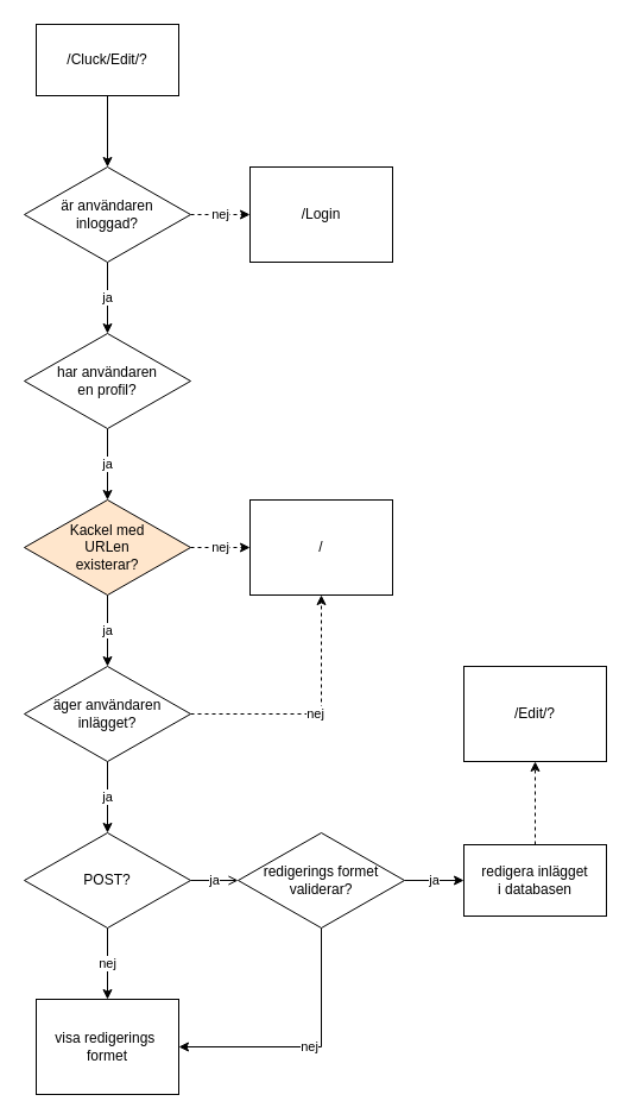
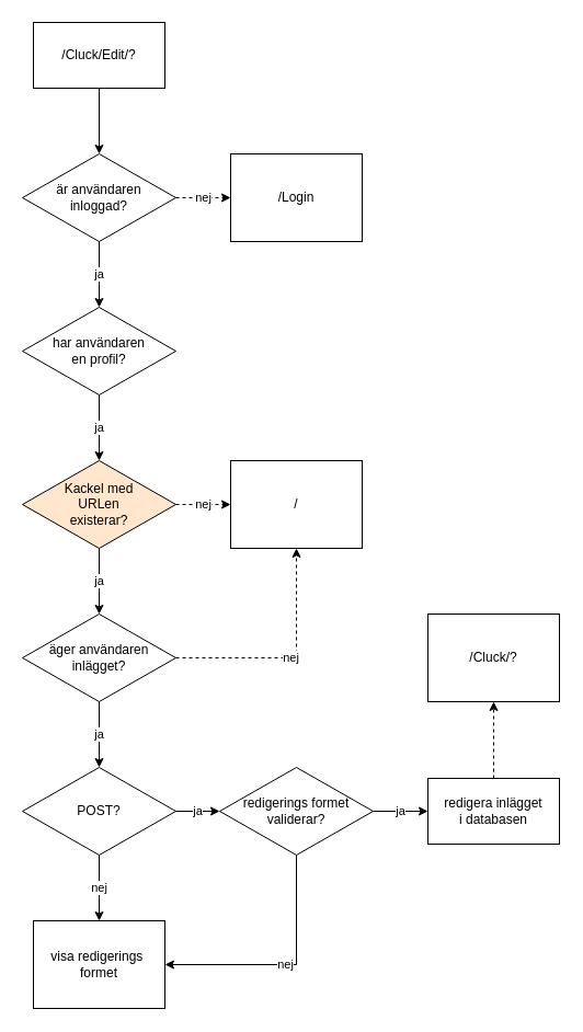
  <mxCell id="0" />
  <mxCell id="1" parent="0" />
  <mxCell id="2" value="" style="edgeStyle=orthogonalEdgeStyle;rounded=0;orthogonalLoop=1;jettySize=auto;html=1;" edge="1" parent="1" source="3" target="9"><mxGeometry relative="1" as="geometry" /></mxCell>
  <mxCell id="3" value="/Cluck/Edit/?" style="rounded=0;whiteSpace=wrap;html=1;" vertex="1" parent="1"><mxGeometry x="30" y="20" width="120" height="60" as="geometry" /></mxCell>
  <mxCell id="4" value="nej" style="edgeStyle=orthogonalEdgeStyle;rounded=0;orthogonalLoop=1;jettySize=auto;html=1;dashed=1;" edge="1" parent="1" source="6" target="22"><mxGeometry relative="1" as="geometry" /></mxCell>
  <mxCell id="5" value="ja" style="edgeStyle=orthogonalEdgeStyle;rounded=0;orthogonalLoop=1;jettySize=auto;html=1;" edge="1" parent="1" source="6" target="14"><mxGeometry relative="1" as="geometry" /></mxCell>
  <mxCell id="6" value="Kackel med&lt;br&gt;URLen&lt;br&gt;existerar?" style="rhombus;whiteSpace=wrap;html=1;rounded=0;fillColor=#ffe6cc;" vertex="1" parent="1"><mxGeometry x="20" y="420" width="140" height="80" as="geometry" /></mxCell>
  <mxCell id="7" value="ja" style="edgeStyle=orthogonalEdgeStyle;rounded=0;orthogonalLoop=1;jettySize=auto;html=1;" edge="1" parent="1" source="9" target="11"><mxGeometry relative="1" as="geometry" /></mxCell>
  <mxCell id="8" value="nej" style="edgeStyle=orthogonalEdgeStyle;rounded=0;orthogonalLoop=1;jettySize=auto;html=1;dashed=1;" edge="1" parent="1" source="9" target="23"><mxGeometry relative="1" as="geometry" /></mxCell>
  <mxCell id="9" value="är användaren&lt;br&gt;inloggad?" style="rhombus;whiteSpace=wrap;html=1;rounded=0;" vertex="1" parent="1"><mxGeometry x="20" y="140" width="140" height="80" as="geometry" /></mxCell>
  <mxCell id="10" value="ja" style="edgeStyle=orthogonalEdgeStyle;rounded=0;orthogonalLoop=1;jettySize=auto;html=1;" edge="1" parent="1" source="11" target="6"><mxGeometry relative="1" as="geometry" /></mxCell>
  <mxCell id="11" value="har användaren&lt;br&gt;en profil?" style="rhombus;whiteSpace=wrap;html=1;rounded=0;" vertex="1" parent="1"><mxGeometry x="20" y="280" width="140" height="80" as="geometry" /></mxCell>
  <mxCell id="12" value="ja" style="edgeStyle=orthogonalEdgeStyle;rounded=0;orthogonalLoop=1;jettySize=auto;html=1;" edge="1" parent="1" source="14" target="17"><mxGeometry relative="1" as="geometry" /></mxCell>
  <mxCell id="13" value="nej" style="edgeStyle=orthogonalEdgeStyle;rounded=0;orthogonalLoop=1;jettySize=auto;html=1;entryX=0.5;entryY=1;entryDx=0;entryDy=0;dashed=1;" edge="1" parent="1" source="14" target="22"><mxGeometry relative="1" as="geometry" /></mxCell>
  <mxCell id="14" value="äger användaren&lt;br&gt;inlägget?" style="rhombus;whiteSpace=wrap;html=1;rounded=0;" vertex="1" parent="1"><mxGeometry x="20" y="560" width="140" height="80" as="geometry" /></mxCell>
- <mxCell id="15" value="ja" style="edgeStyle=orthogonalEdgeStyle;rounded=0;orthogonalLoop=1;jettySize=auto;html=1;endArrow=open;" edge="1" parent="1" source="17" target="20"><mxGeometry relative="1" as="geometry" /></mxCell>
+ <mxCell id="15" value="ja" style="edgeStyle=orthogonalEdgeStyle;rounded=0;orthogonalLoop=1;jettySize=auto;html=1;" edge="1" parent="1" source="17" target="20"><mxGeometry relative="1" as="geometry" /></mxCell>
  <mxCell id="16" value="nej" style="edgeStyle=orthogonalEdgeStyle;rounded=0;orthogonalLoop=1;jettySize=auto;html=1;" edge="1" parent="1" source="17" target="21"><mxGeometry relative="1" as="geometry" /></mxCell>
  <mxCell id="17" value="POST?" style="rhombus;whiteSpace=wrap;html=1;rounded=0;" vertex="1" parent="1"><mxGeometry x="20" y="700" width="140" height="80" as="geometry" /></mxCell>
  <mxCell id="18" value="nej" style="edgeStyle=orthogonalEdgeStyle;rounded=0;orthogonalLoop=1;jettySize=auto;html=1;entryX=1;entryY=0.5;entryDx=0;entryDy=0;" edge="1" parent="1" source="20" target="21"><mxGeometry relative="1" as="geometry"><Array as="points"><mxPoint x="270" y="880" /></Array></mxGeometry></mxCell>
  <mxCell id="19" value="ja" style="edgeStyle=orthogonalEdgeStyle;rounded=0;orthogonalLoop=1;jettySize=auto;html=1;" edge="1" parent="1" source="20" target="25"><mxGeometry relative="1" as="geometry" /></mxCell>
  <mxCell id="20" value="redigerings formet&lt;br&gt;validerar?" style="rhombus;whiteSpace=wrap;html=1;rounded=0;" vertex="1" parent="1"><mxGeometry x="200" y="700" width="140" height="80" as="geometry" /></mxCell>
  <mxCell id="21" value="visa redigerings&amp;nbsp;&lt;br&gt;formet" style="whiteSpace=wrap;html=1;rounded=0;" vertex="1" parent="1"><mxGeometry x="30" y="840" width="120" height="80" as="geometry" /></mxCell>
  <mxCell id="22" value="/" style="whiteSpace=wrap;html=1;rounded=0;" vertex="1" parent="1"><mxGeometry x="210" y="420" width="120" height="80" as="geometry" /></mxCell>
  <mxCell id="23" value="/Login" style="whiteSpace=wrap;html=1;rounded=0;" vertex="1" parent="1"><mxGeometry x="210" y="140" width="120" height="80" as="geometry" /></mxCell>
  <mxCell id="24" value="" style="edgeStyle=orthogonalEdgeStyle;rounded=0;orthogonalLoop=1;jettySize=auto;html=1;dashed=1;" edge="1" parent="1" source="25" target="26"><mxGeometry relative="1" as="geometry" /></mxCell>
  <mxCell id="25" value="redigera inlägget&lt;br&gt;i databasen" style="whiteSpace=wrap;html=1;rounded=0;" vertex="1" parent="1"><mxGeometry x="390" y="710" width="120" height="60" as="geometry" /></mxCell>
- <mxCell id="26" value="/Edit/?" style="whiteSpace=wrap;html=1;rounded=0;" vertex="1" parent="1"><mxGeometry x="390" y="560" width="120" height="80" as="geometry" /></mxCell>
+ <mxCell id="26" value="/Cluck/?" style="whiteSpace=wrap;html=1;rounded=0;" vertex="1" parent="1"><mxGeometry x="390" y="560" width="120" height="80" as="geometry" /></mxCell>
